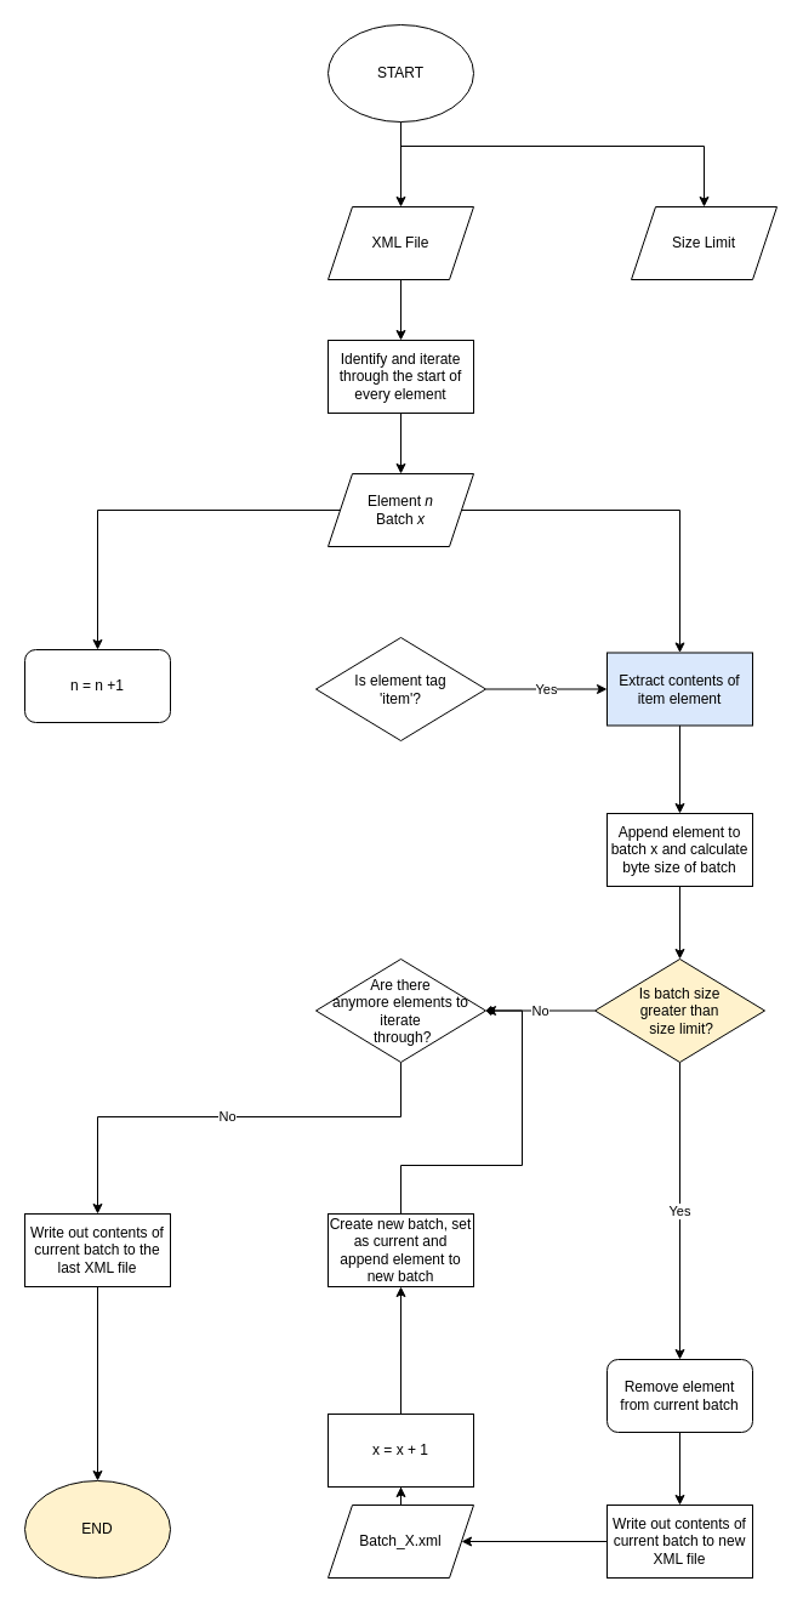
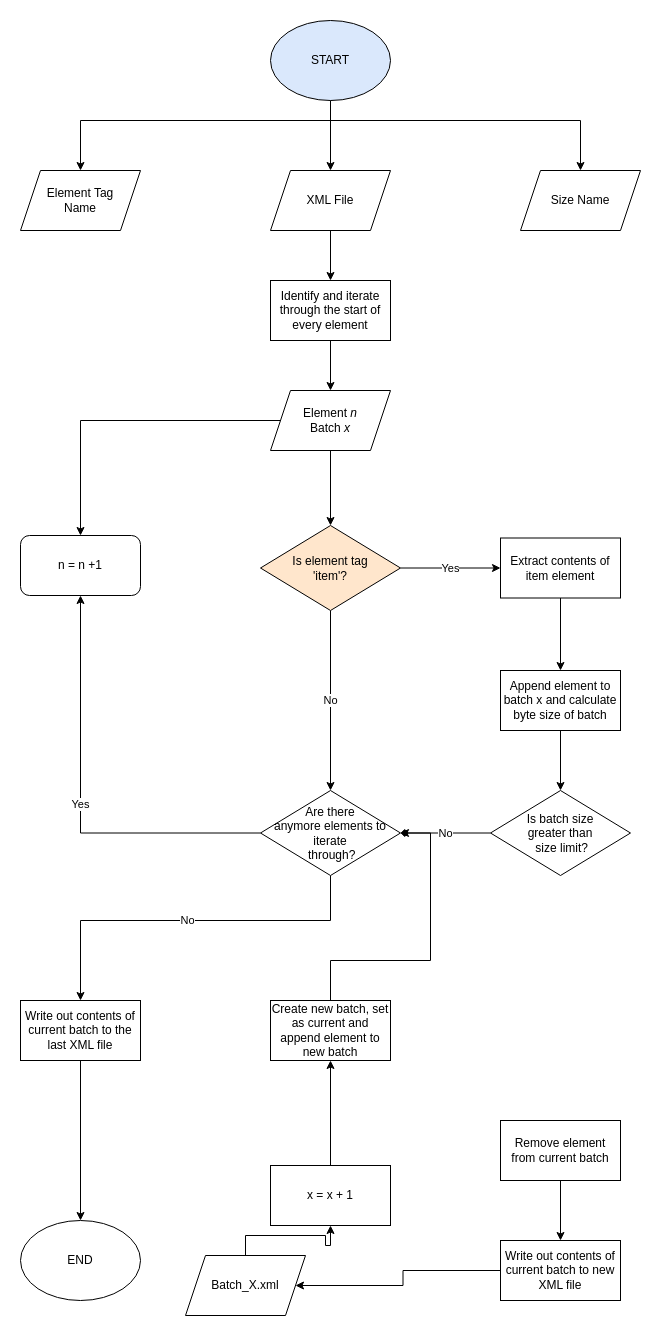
  <mxCell id="0" />
  <mxCell id="1" parent="0" />
+ <mxCell id="2" style="edgeStyle=orthogonalEdgeStyle;rounded=0;orthogonalLoop=1;jettySize=auto;html=1;" parent="1" source="5" target="6" edge="1"><mxGeometry relative="1" as="geometry"><Array as="points"><mxPoint x="330" y="120" /><mxPoint x="80" y="120" /></Array></mxGeometry></mxCell>
  <mxCell id="3" style="edgeStyle=orthogonalEdgeStyle;rounded=0;orthogonalLoop=1;jettySize=auto;html=1;" parent="1" source="5" target="8" edge="1"><mxGeometry relative="1" as="geometry" /></mxCell>
  <mxCell id="4" style="edgeStyle=orthogonalEdgeStyle;rounded=0;orthogonalLoop=1;jettySize=auto;html=1;" parent="1" source="5" target="9" edge="1"><mxGeometry relative="1" as="geometry"><Array as="points"><mxPoint x="330" y="120" /><mxPoint x="580" y="120" /></Array></mxGeometry></mxCell>
- <mxCell id="5" value="START" style="ellipse;whiteSpace=wrap;html=1;" parent="1" vertex="1"><mxGeometry x="270" y="20" width="120" height="80" as="geometry" /></mxCell>
+ <mxCell id="5" value="START" style="ellipse;whiteSpace=wrap;html=1;fillColor=#dae8fc;" parent="1" vertex="1"><mxGeometry x="270" y="20" width="120" height="80" as="geometry" /></mxCell>
+ <mxCell id="6" value="Element Tag &lt;br&gt;Name" style="shape=parallelogram;perimeter=parallelogramPerimeter;whiteSpace=wrap;html=1;fixedSize=1;" parent="1" vertex="1"><mxGeometry x="20" y="170" width="120" height="60" as="geometry" /></mxCell>
  <mxCell id="7" style="edgeStyle=orthogonalEdgeStyle;rounded=0;orthogonalLoop=1;jettySize=auto;html=1;" parent="1" source="8" target="11" edge="1"><mxGeometry relative="1" as="geometry" /></mxCell>
  <mxCell id="8" value="XML File" style="shape=parallelogram;perimeter=parallelogramPerimeter;whiteSpace=wrap;html=1;fixedSize=1;" parent="1" vertex="1"><mxGeometry x="270" y="170" width="120" height="60" as="geometry" /></mxCell>
- <mxCell id="9" value="Size Limit" style="shape=parallelogram;perimeter=parallelogramPerimeter;whiteSpace=wrap;html=1;fixedSize=1;" parent="1" vertex="1"><mxGeometry x="520" y="170" width="120" height="60" as="geometry" /></mxCell>
+ <mxCell id="9" value="Size Name" style="shape=parallelogram;perimeter=parallelogramPerimeter;whiteSpace=wrap;html=1;fixedSize=1;" parent="1" vertex="1"><mxGeometry x="520" y="170" width="120" height="60" as="geometry" /></mxCell>
  <mxCell id="10" style="edgeStyle=orthogonalEdgeStyle;rounded=0;orthogonalLoop=1;jettySize=auto;html=1;entryX=0.5;entryY=0;entryDx=0;entryDy=0;" edge="1" parent="1" source="11" target="25"><mxGeometry relative="1" as="geometry" /></mxCell>
  <mxCell id="11" value="Identify and iterate through the start of every element" style="rounded=0;whiteSpace=wrap;html=1;" parent="1" vertex="1"><mxGeometry x="270" y="280" width="120" height="60" as="geometry" /></mxCell>
  <mxCell id="12" value="n = n +1" style="whiteSpace=wrap;html=1;rounded=1;" parent="1" vertex="1"><mxGeometry x="20" y="535" width="120" height="60" as="geometry" /></mxCell>
  <mxCell id="13" style="edgeStyle=orthogonalEdgeStyle;rounded=0;orthogonalLoop=1;jettySize=auto;html=1;" edge="1" parent="1" source="14" target="16"><mxGeometry relative="1" as="geometry" /></mxCell>
- <mxCell id="14" value="Extract contents of item element" style="rounded=0;whiteSpace=wrap;html=1;fillColor=#dae8fc;" parent="1" vertex="1"><mxGeometry x="500" y="537.5" width="120" height="60" as="geometry" /></mxCell>
+ <mxCell id="14" value="Extract contents of item element" style="rounded=0;whiteSpace=wrap;html=1;" parent="1" vertex="1"><mxGeometry x="500" y="537.5" width="120" height="60" as="geometry" /></mxCell>
  <mxCell id="15" style="edgeStyle=orthogonalEdgeStyle;rounded=0;orthogonalLoop=1;jettySize=auto;html=1;entryX=0.5;entryY=0;entryDx=0;entryDy=0;" edge="1" parent="1" source="16" target="33"><mxGeometry relative="1" as="geometry" /></mxCell>
  <mxCell id="16" value="Append element to batch x and calculate byte size of batch" style="rounded=0;whiteSpace=wrap;html=1;" parent="1" vertex="1"><mxGeometry x="500" y="670" width="120" height="60" as="geometry" /></mxCell>
+ <mxCell id="17" value="No" style="edgeStyle=orthogonalEdgeStyle;rounded=0;orthogonalLoop=1;jettySize=auto;html=1;" edge="1" parent="1" source="19" target="28"><mxGeometry relative="1" as="geometry" /></mxCell>
  <mxCell id="18" value="Yes" style="edgeStyle=orthogonalEdgeStyle;rounded=0;orthogonalLoop=1;jettySize=auto;html=1;entryX=0;entryY=0.5;entryDx=0;entryDy=0;" edge="1" parent="1" source="19" target="14"><mxGeometry relative="1" as="geometry" /></mxCell>
- <mxCell id="19" value="Is element tag &lt;br&gt;'item'?" style="rhombus;whiteSpace=wrap;html=1;" parent="1" vertex="1"><mxGeometry x="260" y="525" width="140" height="85" as="geometry" /></mxCell>
- <mxCell id="20" value="END" style="ellipse;whiteSpace=wrap;html=1;fillColor=#fff2cc;" parent="1" vertex="1"><mxGeometry x="20" y="1220" width="120" height="80" as="geometry" /></mxCell>
+ <mxCell id="19" value="Is element tag &lt;br&gt;'item'?" style="rhombus;whiteSpace=wrap;html=1;fillColor=#ffe6cc;" parent="1" vertex="1"><mxGeometry x="260" y="525" width="140" height="85" as="geometry" /></mxCell>
+ <mxCell id="20" value="END" style="ellipse;whiteSpace=wrap;html=1;" parent="1" vertex="1"><mxGeometry x="20" y="1220" width="120" height="80" as="geometry" /></mxCell>
  <mxCell id="21" style="edgeStyle=orthogonalEdgeStyle;rounded=0;orthogonalLoop=1;jettySize=auto;html=1;" edge="1" parent="1" source="22" target="37"><mxGeometry relative="1" as="geometry" /></mxCell>
- <mxCell id="22" value="Batch_X.xml" style="shape=parallelogram;perimeter=parallelogramPerimeter;whiteSpace=wrap;html=1;fixedSize=1;" vertex="1" parent="1"><mxGeometry x="270" y="1240" width="120" height="60" as="geometry" /></mxCell>
+ <mxCell id="22" value="Batch_X.xml" style="shape=parallelogram;perimeter=parallelogramPerimeter;whiteSpace=wrap;html=1;fixedSize=1;" vertex="1" parent="1"><mxGeometry x="185" y="1255" width="120" height="60" as="geometry" /></mxCell>
  <mxCell id="23" style="edgeStyle=orthogonalEdgeStyle;rounded=0;orthogonalLoop=1;jettySize=auto;html=1;entryX=0.5;entryY=0;entryDx=0;entryDy=0;" edge="1" parent="1" source="25" target="12"><mxGeometry relative="1" as="geometry" /></mxCell>
- <mxCell id="24" style="edgeStyle=orthogonalEdgeStyle;rounded=0;orthogonalLoop=1;jettySize=auto;html=1;" edge="1" parent="1" source="25" target="14"><mxGeometry relative="1" as="geometry" /></mxCell>
+ <mxCell id="24" style="edgeStyle=orthogonalEdgeStyle;rounded=0;orthogonalLoop=1;jettySize=auto;html=1;entryX=0.5;entryY=0;entryDx=0;entryDy=0;" edge="1" parent="1" source="25" target="19"><mxGeometry relative="1" as="geometry" /></mxCell>
  <mxCell id="25" value="Element &lt;i&gt;n&lt;/i&gt;&lt;br&gt;Batch&lt;i&gt;&amp;nbsp;x&lt;br&gt;&lt;/i&gt;" style="shape=parallelogram;perimeter=parallelogramPerimeter;whiteSpace=wrap;html=1;fixedSize=1;" vertex="1" parent="1"><mxGeometry x="270" y="390" width="120" height="60" as="geometry" /></mxCell>
+ <mxCell id="26" value="Yes" style="edgeStyle=orthogonalEdgeStyle;rounded=0;orthogonalLoop=1;jettySize=auto;html=1;entryX=0.5;entryY=1;entryDx=0;entryDy=0;" edge="1" parent="1" source="28" target="12"><mxGeometry relative="1" as="geometry" /></mxCell>
  <mxCell id="27" value="No" style="edgeStyle=orthogonalEdgeStyle;rounded=0;orthogonalLoop=1;jettySize=auto;html=1;entryX=0.5;entryY=0;entryDx=0;entryDy=0;" edge="1" parent="1" source="28" target="41"><mxGeometry relative="1" as="geometry"><Array as="points"><mxPoint x="330" y="920" /><mxPoint x="80" y="920" /></Array></mxGeometry></mxCell>
  <mxCell id="28" value="Are there &lt;br&gt;anymore elements to iterate&lt;br&gt;&amp;nbsp;through?" style="rhombus;whiteSpace=wrap;html=1;" vertex="1" parent="1"><mxGeometry x="260" y="790" width="140" height="85" as="geometry" /></mxCell>
  <mxCell id="29" style="edgeStyle=orthogonalEdgeStyle;rounded=0;orthogonalLoop=1;jettySize=auto;html=1;" edge="1" parent="1" source="30" target="35"><mxGeometry relative="1" as="geometry" /></mxCell>
- <mxCell id="30" value="Remove element from current batch" style="whiteSpace=wrap;html=1;rounded=1;" vertex="1" parent="1"><mxGeometry x="500" y="1120" width="120" height="60" as="geometry" /></mxCell>
+ <mxCell id="30" value="Remove element from current batch" style="rounded=0;whiteSpace=wrap;html=1;" vertex="1" parent="1"><mxGeometry x="500" y="1120" width="120" height="60" as="geometry" /></mxCell>
  <mxCell id="31" value="No" style="edgeStyle=orthogonalEdgeStyle;rounded=0;orthogonalLoop=1;jettySize=auto;html=1;endArrow=diamond;" edge="1" parent="1" source="33" target="28"><mxGeometry relative="1" as="geometry" /></mxCell>
- <mxCell id="32" value="Yes" style="edgeStyle=orthogonalEdgeStyle;rounded=0;orthogonalLoop=1;jettySize=auto;html=1;entryX=0.5;entryY=0;entryDx=0;entryDy=0;" edge="1" parent="1" source="33" target="30"><mxGeometry relative="1" as="geometry" /></mxCell>
- <mxCell id="33" value="Is batch size &lt;br&gt;greater than&lt;br&gt;&amp;nbsp;size limit?" style="rhombus;whiteSpace=wrap;html=1;fillColor=#fff2cc;" vertex="1" parent="1"><mxGeometry x="490" y="790" width="140" height="85" as="geometry" /></mxCell>
+ <mxCell id="33" value="Is batch size &lt;br&gt;greater than&lt;br&gt;&amp;nbsp;size limit?" style="rhombus;whiteSpace=wrap;html=1;" vertex="1" parent="1"><mxGeometry x="490" y="790" width="140" height="85" as="geometry" /></mxCell>
  <mxCell id="34" style="edgeStyle=orthogonalEdgeStyle;rounded=0;orthogonalLoop=1;jettySize=auto;html=1;entryX=1;entryY=0.5;entryDx=0;entryDy=0;" edge="1" parent="1" source="35" target="22"><mxGeometry relative="1" as="geometry" /></mxCell>
  <mxCell id="35" value="Write out contents of current batch to new XML file" style="rounded=0;whiteSpace=wrap;html=1;" vertex="1" parent="1"><mxGeometry x="500" y="1240" width="120" height="60" as="geometry" /></mxCell>
  <mxCell id="36" style="edgeStyle=orthogonalEdgeStyle;rounded=0;orthogonalLoop=1;jettySize=auto;html=1;" edge="1" parent="1" source="37" target="39"><mxGeometry relative="1" as="geometry" /></mxCell>
  <mxCell id="37" value="x = x + 1" style="rounded=0;whiteSpace=wrap;html=1;" vertex="1" parent="1"><mxGeometry x="270" y="1165" width="120" height="60" as="geometry" /></mxCell>
  <mxCell id="38" style="edgeStyle=orthogonalEdgeStyle;rounded=0;orthogonalLoop=1;jettySize=auto;html=1;entryX=1;entryY=0.5;entryDx=0;entryDy=0;" edge="1" parent="1" source="39" target="28"><mxGeometry relative="1" as="geometry"><Array as="points"><mxPoint x="330" y="960" /><mxPoint x="430" y="960" /><mxPoint x="430" y="833" /></Array></mxGeometry></mxCell>
  <mxCell id="39" value="Create new batch, set as current and append element to new batch" style="rounded=0;whiteSpace=wrap;html=1;" vertex="1" parent="1"><mxGeometry x="270" y="1000" width="120" height="60" as="geometry" /></mxCell>
  <mxCell id="40" style="edgeStyle=orthogonalEdgeStyle;rounded=0;orthogonalLoop=1;jettySize=auto;html=1;" edge="1" parent="1" source="41" target="20"><mxGeometry relative="1" as="geometry" /></mxCell>
  <mxCell id="41" value="Write out contents of current batch to the last XML file" style="rounded=0;whiteSpace=wrap;html=1;" vertex="1" parent="1"><mxGeometry x="20" y="1000" width="120" height="60" as="geometry" /></mxCell>
